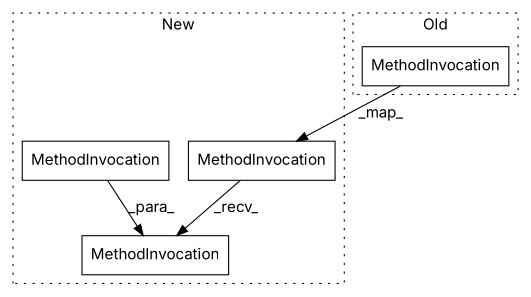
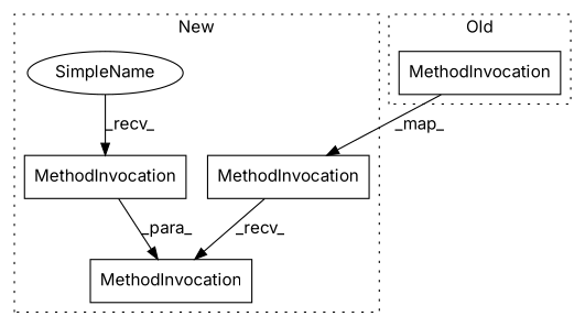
  digraph {
    fontname=Inter
    node [a=32 l="13,1" s="3604,3681" shape=box fontname=Inter]
    edge [fontname=Inter]
    n1 [l="12,1" label=MethodInvocation s="3694,3740"]
    n2 [l=20 label=MethodInvocation s=3720]
    n3 [label=MethodInvocation]
+   n4 [a=42 l=13 label=SimpleName s=3706 shape=ellipse]
    n5 [label=MethodInvocation]
    subgraph cluster_1 {
      label=New
      style=dotted
      n1
      n2
      n3
+     n4
    }
    subgraph cluster_2 {
      label=Old
      style=dotted
      n5
    }
    n2 -> n1 [label=_para_]
    n3 -> n1 [label=_recv_]
+   n4 -> n2 [label=_recv_]
    n5 -> n3 [label=_map_]
  }
